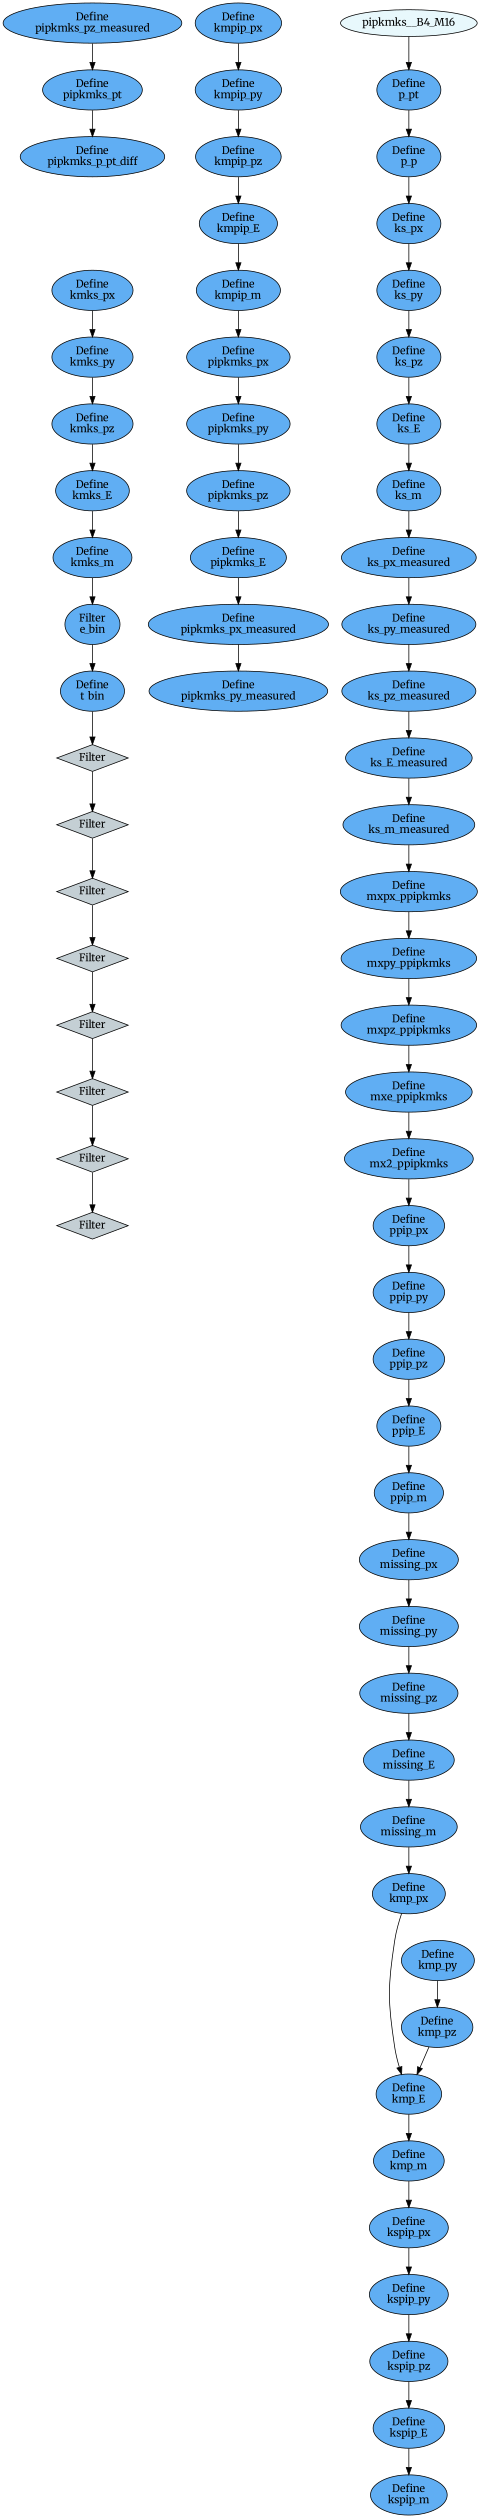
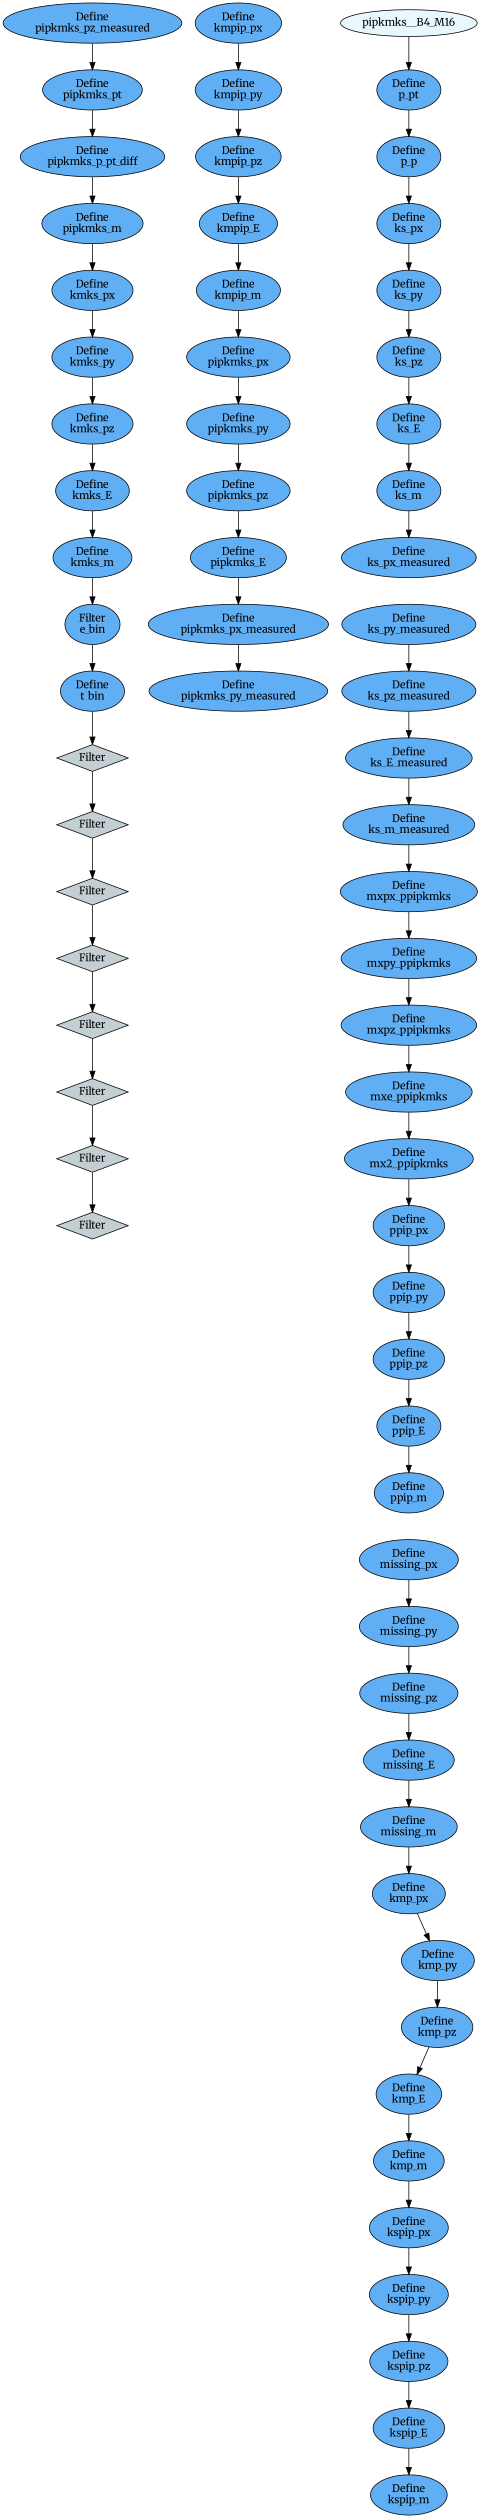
  digraph {
    fontname=Merriweather
    node [fillcolor="#60aef3" fontname=Merriweather shape=oval style=filled]
    edge [fontname=Merriweather]
    n1 [fillcolor="#c4cfd4" label=Filter shape=diamond]
    n2 [fillcolor="#c4cfd4" label=Filter shape=diamond]
    n3 [fillcolor="#c4cfd4" label=Filter shape=diamond]
    n4 [fillcolor="#c4cfd4" label=Filter shape=diamond]
    n5 [fillcolor="#c4cfd4" label=Filter shape=diamond]
    n6 [fillcolor="#c4cfd4" label=Filter shape=diamond]
    n7 [fillcolor="#c4cfd4" label=Filter shape=diamond]
    n8 [fillcolor="#c4cfd4" label=Filter shape=diamond]
    n9 [label="Define\nt_bin"]
    n10 [label="Filter\ne_bin"]
    n11 [label="Define\nkmks_m"]
    n12 [label="Define\nkmks_E"]
    n13 [label="Define\nkmks_pz"]
    n14 [label="Define\nkmks_py"]
    n15 [label="Define\nkmks_px"]
+   n16 [label="Define\npipkmks_m"]
    n17 [label="Define\npipkmks_p_pt_diff"]
    n18 [label="Define\npipkmks_pt"]
    n19 [label="Define\npipkmks_pz_measured"]
    n20 [label="Define\npipkmks_py_measured"]
    n21 [label="Define\npipkmks_px_measured"]
    n22 [label="Define\npipkmks_E"]
    n23 [label="Define\npipkmks_pz"]
    n24 [label="Define\npipkmks_py"]
    n25 [label="Define\npipkmks_px"]
    n26 [label="Define\nkmpip_m"]
    n27 [label="Define\nkmpip_E"]
    n28 [label="Define\nkmpip_pz"]
    n29 [label="Define\nkmpip_py"]
    n30 [label="Define\nkmpip_px"]
    n31 [label="Define\nkspip_m"]
    n32 [label="Define\nkspip_E"]
    n33 [label="Define\nkspip_pz"]
    n34 [label="Define\nkspip_py"]
    n35 [label="Define\nkspip_px"]
    n36 [label="Define\nkmp_m"]
    n37 [label="Define\nkmp_E"]
    n38 [label="Define\nkmp_pz"]
    n39 [label="Define\nkmp_py"]
    n40 [label="Define\nkmp_px"]
    n41 [label="Define\nmissing_m"]
    n42 [label="Define\nmissing_E"]
    n43 [label="Define\nmissing_pz"]
    n44 [label="Define\nmissing_py"]
    n45 [label="Define\nmissing_px"]
    n46 [label="Define\nppip_m"]
    n47 [label="Define\nppip_E"]
    n48 [label="Define\nppip_pz"]
    n49 [label="Define\nppip_py"]
    n50 [label="Define\nppip_px"]
    n51 [label="Define\nmx2_ppipkmks"]
    n52 [label="Define\nmxe_ppipkmks"]
    n53 [label="Define\nmxpz_ppipkmks"]
    n54 [label="Define\nmxpy_ppipkmks"]
    n55 [label="Define\nmxpx_ppipkmks"]
    n56 [label="Define\nks_m_measured"]
    n57 [label="Define\nks_E_measured"]
    n58 [label="Define\nks_pz_measured"]
    n59 [label="Define\nks_py_measured"]
    n60 [label="Define\nks_px_measured"]
    n61 [label="Define\nks_m"]
    n62 [label="Define\nks_E"]
    n63 [label="Define\nks_pz"]
    n64 [label="Define\nks_py"]
    n65 [label="Define\nks_px"]
    n66 [label="Define\np_p"]
    n67 [label="Define\np_pt"]
    n68 [fillcolor="#e8f8fc" label=pipkmks__B4_M16]
    n2 -> n1
    n3 -> n2
    n4 -> n3
    n5 -> n4
    n6 -> n5
    n7 -> n6
    n8 -> n7
    n9 -> n8
    n10 -> n9
    n11 -> n10
    n12 -> n11
    n13 -> n12
    n14 -> n13
    n15 -> n14
+   n16 -> n15
+   n17 -> n16
    n18 -> n17
    n19 -> n18
    n21 -> n20
    n22 -> n21
    n23 -> n22
    n24 -> n23
    n25 -> n24
    n26 -> n25
    n27 -> n26
    n28 -> n27
    n29 -> n28
    n30 -> n29
    n32 -> n31
    n33 -> n32
    n34 -> n33
    n35 -> n34
    n36 -> n35
    n37 -> n36
    n38 -> n37
    n39 -> n38
-   n40 -> n37
+   n40 -> n39
    n41 -> n40
    n42 -> n41
    n43 -> n42
    n44 -> n43
    n45 -> n44
-   n46 -> n45
    n47 -> n46
    n48 -> n47
    n49 -> n48
    n50 -> n49
    n51 -> n50
    n52 -> n51
    n53 -> n52
    n54 -> n53
    n55 -> n54
    n56 -> n55
    n57 -> n56
    n58 -> n57
    n59 -> n58
-   n60 -> n59
    n61 -> n60
    n62 -> n61
    n63 -> n62
    n64 -> n63
    n65 -> n64
    n66 -> n65
    n67 -> n66
    n68 -> n67
  }
